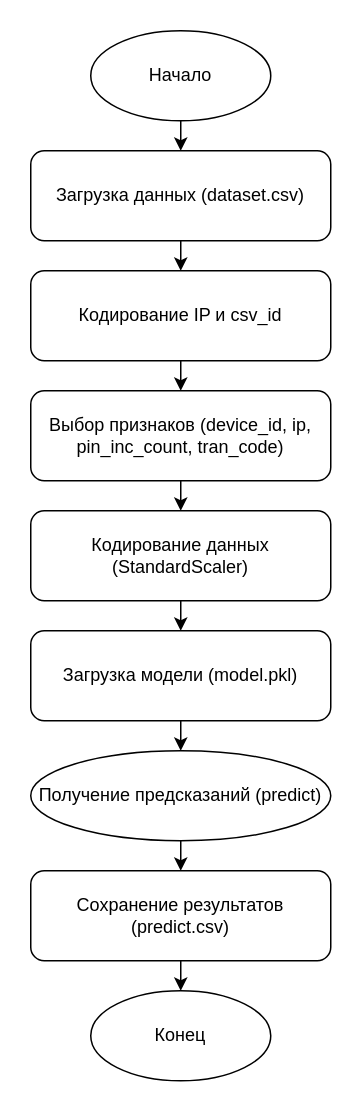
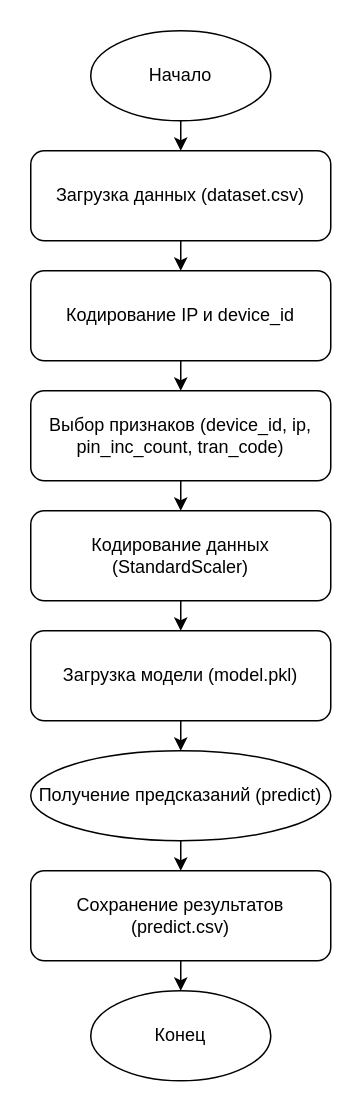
  <mxCell id="0" />
  <mxCell id="1" parent="0" />
  <mxCell id="2" value="Начало" style="ellipse;whiteSpace=wrap;html=1;" vertex="1" parent="1"><mxGeometry x="60" y="20" width="120" height="60" as="geometry" /></mxCell>
  <mxCell id="3" value="Загрузка данных (dataset.csv)" style="rounded=1;whiteSpace=wrap;html=1;" vertex="1" parent="1"><mxGeometry x="20" y="100" width="200" height="60" as="geometry" /></mxCell>
  <mxCell id="4" style="" edge="1" parent="1" source="2" target="3"><mxGeometry relative="1" as="geometry" /></mxCell>
- <mxCell id="5" value="Кодирование IP и csv_id" style="rounded=1;whiteSpace=wrap;html=1;" vertex="1" parent="1"><mxGeometry x="20" y="180" width="200" height="60" as="geometry" /></mxCell>
+ <mxCell id="5" value="Кодирование IP и device_id" style="rounded=1;whiteSpace=wrap;html=1;" vertex="1" parent="1"><mxGeometry x="20" y="180" width="200" height="60" as="geometry" /></mxCell>
  <mxCell id="6" style="" edge="1" parent="1" source="3" target="5"><mxGeometry relative="1" as="geometry" /></mxCell>
  <mxCell id="7" value="Выбор признаков (device_id, ip, pin_inc_count, tran_code)" style="rounded=1;whiteSpace=wrap;html=1;" vertex="1" parent="1"><mxGeometry x="20" y="260" width="200" height="60" as="geometry" /></mxCell>
  <mxCell id="8" style="" edge="1" parent="1" source="5" target="7"><mxGeometry relative="1" as="geometry" /></mxCell>
  <mxCell id="9" value="Кодирование данных (StandardScaler)" style="rounded=1;whiteSpace=wrap;html=1;" vertex="1" parent="1"><mxGeometry x="20" y="340" width="200" height="60" as="geometry" /></mxCell>
  <mxCell id="10" style="" edge="1" parent="1" source="7" target="9"><mxGeometry relative="1" as="geometry" /></mxCell>
  <mxCell id="11" value="Загрузка модели (model.pkl)" style="rounded=1;whiteSpace=wrap;html=1;" vertex="1" parent="1"><mxGeometry x="20" y="420" width="200" height="60" as="geometry" /></mxCell>
  <mxCell id="12" style="" edge="1" parent="1" source="9" target="11"><mxGeometry relative="1" as="geometry" /></mxCell>
  <mxCell id="13" value="Получение предсказаний (predict)" style="ellipse;whiteSpace=wrap;html=1;" vertex="1" parent="1"><mxGeometry x="20" y="500" width="200" height="60" as="geometry" /></mxCell>
  <mxCell id="14" style="" edge="1" parent="1" source="11" target="13"><mxGeometry relative="1" as="geometry" /></mxCell>
  <mxCell id="15" value="Сохранение результатов (predict.csv)" style="rounded=1;whiteSpace=wrap;html=1;" vertex="1" parent="1"><mxGeometry x="20" y="580" width="200" height="60" as="geometry" /></mxCell>
  <mxCell id="16" style="" edge="1" parent="1" source="13" target="15"><mxGeometry relative="1" as="geometry" /></mxCell>
  <mxCell id="17" value="Конец" style="ellipse;whiteSpace=wrap;html=1;" vertex="1" parent="1"><mxGeometry x="60" y="660" width="120" height="60" as="geometry" /></mxCell>
  <mxCell id="18" style="" edge="1" parent="1" source="15" target="17"><mxGeometry relative="1" as="geometry" /></mxCell>
